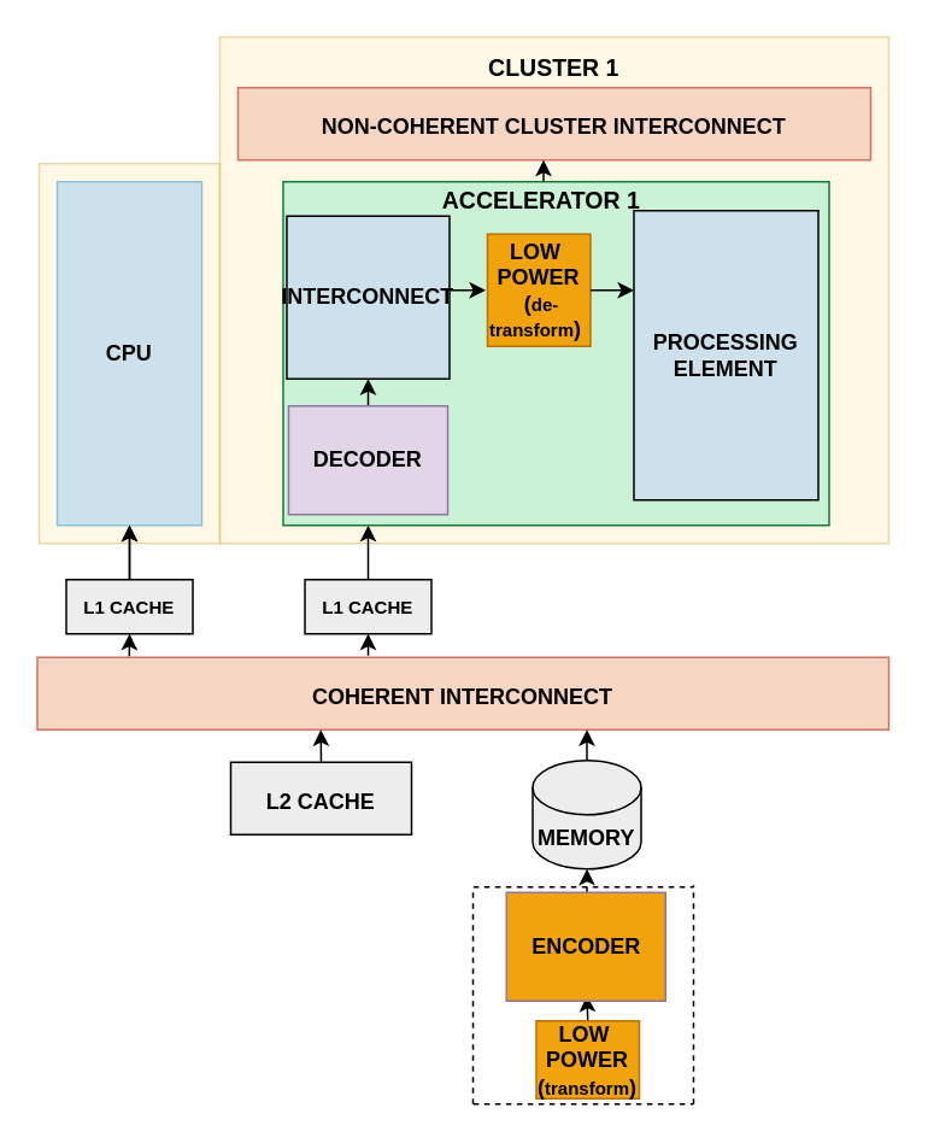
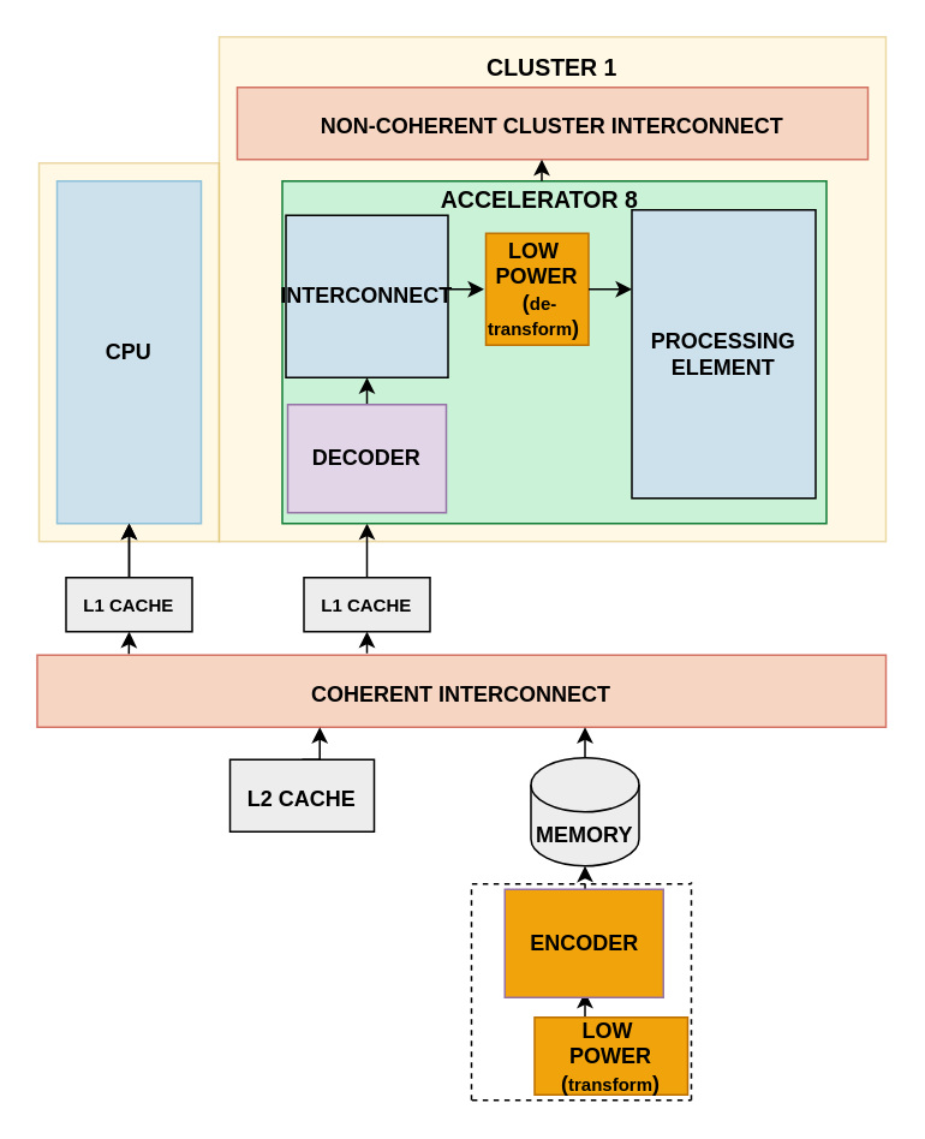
  <mxCell id="0" />
  <mxCell id="1" parent="0" />
  <mxCell id="2" value="" style="rounded=0;whiteSpace=wrap;html=1;fontSize=12;opacity=50;fillColor=#fff2cc;strokeColor=#d6b656;" vertex="1" parent="1"><mxGeometry x="21" y="90" width="100" height="210" as="geometry" /></mxCell>
  <mxCell id="3" value="" style="rounded=0;whiteSpace=wrap;html=1;fontSize=12;opacity=50;fillColor=#fff2cc;strokeColor=#d6b656;" vertex="1" parent="1"><mxGeometry x="121" y="20" width="370" height="280" as="geometry" /></mxCell>
  <mxCell id="4" value="&lt;font&gt;&lt;b style=&quot;&quot;&gt;CPU&lt;/b&gt;&lt;/font&gt;" style="whiteSpace=wrap;html=1;fillColor=#CDE1EC;strokeColor=#8EC1DA;" vertex="1" parent="1"><mxGeometry x="31" y="100" width="80" height="190" as="geometry" /></mxCell>
  <mxCell id="5" value="" style="edgeStyle=orthogonalEdgeStyle;rounded=0;orthogonalLoop=1;jettySize=auto;html=1;" edge="1" parent="1" source="7" target="4"><mxGeometry relative="1" as="geometry" /></mxCell>
  <mxCell id="6" value="" style="edgeStyle=orthogonalEdgeStyle;rounded=0;orthogonalLoop=1;jettySize=auto;html=1;" edge="1" parent="1" source="7" target="4"><mxGeometry relative="1" as="geometry" /></mxCell>
  <mxCell id="7" value="&lt;p style=&quot;line-height: 460%; font-size: 10px;&quot;&gt;&lt;span style=&quot;font-size: 10px;&quot;&gt;&lt;b&gt;L1 CACHE&lt;/b&gt;&lt;/span&gt;&lt;/p&gt;" style="rounded=0;whiteSpace=wrap;html=1;fillColor=light-dark(#ededed, #1f2f1e);strokeColor=light-dark(#030303, #446e2c);fontSize=10;" vertex="1" parent="1"><mxGeometry x="36" y="320" width="70" height="30" as="geometry" /></mxCell>
  <mxCell id="8" value="&lt;b style=&quot;&quot;&gt;&lt;font style=&quot;font-size: 12px;&quot;&gt;NON-COHERENT CLUSTER INTERCONNECT&lt;/font&gt;&lt;/b&gt;" style="rounded=0;whiteSpace=wrap;html=1;fillColor=#f6d6c2;strokeColor=#d47264;fontSize=15;" vertex="1" parent="1"><mxGeometry x="131" y="48" width="350" height="40" as="geometry" /></mxCell>
  <mxCell id="9" value="&lt;b&gt;&lt;font style=&quot;font-size: 13px;&quot;&gt;CLUSTER 1&lt;/font&gt;&lt;/b&gt;" style="text;html=1;strokeColor=none;fillColor=none;align=center;verticalAlign=middle;whiteSpace=wrap;rounded=0;fontSize=15;opacity=50;" vertex="1" parent="1"><mxGeometry x="261.25" y="21" width="89.5" height="30" as="geometry" /></mxCell>
- <mxCell id="10" value="&lt;font style=&quot;font-size: 12px;&quot;&gt;&lt;b style=&quot;&quot;&gt;L2 CACHE&lt;/b&gt;&lt;/font&gt;" style="rounded=0;whiteSpace=wrap;html=1;fontSize=15;fillColor=#EDEDED;" vertex="1" parent="1"><mxGeometry x="127" y="421" width="100" height="40" as="geometry" /></mxCell>
+ <mxCell id="10" value="&lt;font style=&quot;font-size: 12px;&quot;&gt;&lt;b style=&quot;&quot;&gt;L2 CACHE&lt;/b&gt;&lt;/font&gt;" style="rounded=0;whiteSpace=wrap;html=1;fontSize=15;fillColor=#EDEDED;" vertex="1" parent="1"><mxGeometry x="127" y="421" width="80" height="40" as="geometry" /></mxCell>
  <mxCell id="11" value="&lt;font style=&quot;font-size: 12px;&quot;&gt;&lt;b style=&quot;&quot;&gt;COHERENT INTERCONNECT&lt;/b&gt;&lt;/font&gt;" style="rounded=0;whiteSpace=wrap;html=1;fillColor=#F6D6C2;strokeColor=#D47264;fontSize=15;" vertex="1" parent="1"><mxGeometry x="20" y="363" width="471" height="40" as="geometry" /></mxCell>
  <mxCell id="12" value="&lt;b&gt;&lt;font&gt;MEMORY&lt;/font&gt;&lt;/b&gt;" style="shape=cylinder3;whiteSpace=wrap;html=1;boundedLbl=1;backgroundOutline=1;size=15;fillColor=light-dark(#ededed, #ededed);" vertex="1" parent="1"><mxGeometry x="294" y="420" width="60" height="60" as="geometry" /></mxCell>
  <mxCell id="13" style="edgeStyle=orthogonalEdgeStyle;rounded=0;orthogonalLoop=1;jettySize=auto;html=1;" edge="1" parent="1"><mxGeometry relative="1" as="geometry"><mxPoint x="324" y="403" as="targetPoint" /><mxPoint x="324" y="420" as="sourcePoint" /></mxGeometry></mxCell>
  <mxCell id="14" value="" style="edgeStyle=orthogonalEdgeStyle;rounded=0;orthogonalLoop=1;jettySize=auto;html=1;" edge="1" parent="1" source="15"><mxGeometry relative="1" as="geometry"><mxPoint x="203" y="290" as="targetPoint" /></mxGeometry></mxCell>
  <mxCell id="15" value="&lt;p style=&quot;line-height: 460%; font-size: 10px;&quot;&gt;&lt;span style=&quot;font-size: 10px;&quot;&gt;&lt;b&gt;L1 CACHE&lt;/b&gt;&lt;/span&gt;&lt;/p&gt;" style="rounded=0;whiteSpace=wrap;html=1;fillColor=light-dark(#ededed, #1f2f1e);strokeColor=light-dark(#030303, #446e2c);fontSize=10;" vertex="1" parent="1"><mxGeometry x="168" y="320" width="70" height="30" as="geometry" /></mxCell>
  <mxCell id="16" style="edgeStyle=orthogonalEdgeStyle;rounded=0;orthogonalLoop=1;jettySize=auto;html=1;exitX=0.108;exitY=-0.015;exitDx=0;exitDy=0;exitPerimeter=0;" edge="1" parent="1"><mxGeometry relative="1" as="geometry"><mxPoint x="71" y="350" as="targetPoint" /><mxPoint x="70.868" y="362.4" as="sourcePoint" /></mxGeometry></mxCell>
  <mxCell id="17" style="edgeStyle=orthogonalEdgeStyle;rounded=0;orthogonalLoop=1;jettySize=auto;html=1;exitX=0.108;exitY=-0.015;exitDx=0;exitDy=0;exitPerimeter=0;" edge="1" parent="1"><mxGeometry relative="1" as="geometry"><mxPoint x="203" y="350" as="targetPoint" /><mxPoint x="203" y="362" as="sourcePoint" /><Array as="points"><mxPoint x="203" y="360" /><mxPoint x="203" y="360" /></Array></mxGeometry></mxCell>
  <mxCell id="18" style="edgeStyle=orthogonalEdgeStyle;rounded=0;orthogonalLoop=1;jettySize=auto;html=1;exitX=0.5;exitY=0;exitDx=0;exitDy=0;" edge="1" parent="1" source="10"><mxGeometry relative="1" as="geometry"><mxPoint x="176.8" y="403" as="targetPoint" /><mxPoint x="177" y="450" as="sourcePoint" /></mxGeometry></mxCell>
  <mxCell id="19" style="edgeStyle=orthogonalEdgeStyle;rounded=0;orthogonalLoop=1;jettySize=auto;html=1;exitX=0.5;exitY=0;exitDx=0;exitDy=0;" edge="1" parent="1" source="20"><mxGeometry relative="1" as="geometry"><mxPoint x="324" y="550" as="targetPoint" /></mxGeometry></mxCell>
- <mxCell id="20" value="&lt;b&gt;&amp;nbsp; LOW&amp;nbsp; &amp;nbsp; &amp;nbsp;POWER&amp;nbsp; &amp;nbsp;(&lt;span style=&quot;font-size: 10px;&quot;&gt;transform&lt;/span&gt;)&amp;nbsp;&lt;/b&gt;" style="rounded=0;whiteSpace=wrap;html=1;fillColor=#f0a30a;align=center;fontColor=#000000;strokeColor=#BD7000;" vertex="1" parent="1"><mxGeometry x="296" y="564" width="57" height="43" as="geometry" /></mxCell>
+ <mxCell id="20" value="&lt;b&gt;&amp;nbsp; LOW&amp;nbsp; &amp;nbsp; &amp;nbsp;POWER&amp;nbsp; &amp;nbsp;(&lt;span style=&quot;font-size: 10px;&quot;&gt;transform&lt;/span&gt;)&amp;nbsp;&lt;/b&gt;" style="rounded=0;whiteSpace=wrap;html=1;fillColor=#f0a30a;align=center;fontColor=#000000;strokeColor=#BD7000;" vertex="1" parent="1"><mxGeometry x="296" y="564" width="85" height="43" as="geometry" /></mxCell>
  <mxCell id="21" style="edgeStyle=orthogonalEdgeStyle;rounded=0;orthogonalLoop=1;jettySize=auto;html=1;exitX=0.506;exitY=0;exitDx=0;exitDy=0;entryX=0.5;entryY=1;entryDx=0;entryDy=0;entryPerimeter=0;exitPerimeter=0;dashed=1;" edge="1" parent="1" source="22" target="12"><mxGeometry relative="1" as="geometry"><mxPoint x="324" y="490" as="sourcePoint" /></mxGeometry></mxCell>
  <mxCell id="22" value="&lt;b&gt;ENCODER&lt;/b&gt;" style="whiteSpace=wrap;html=1;fillColor=#f0a30a;strokeColor=#9673a6;" vertex="1" parent="1"><mxGeometry x="279.5" y="493" width="88" height="60" as="geometry" /></mxCell>
  <mxCell id="23" value="" style="endArrow=none;dashed=1;html=1;rounded=0;" edge="1" parent="1"><mxGeometry width="50" height="50" relative="1" as="geometry"><mxPoint x="261.25" y="490" as="sourcePoint" /><mxPoint x="383" y="490" as="targetPoint" /></mxGeometry></mxCell>
  <mxCell id="24" value="" style="endArrow=none;dashed=1;html=1;rounded=0;" edge="1" parent="1"><mxGeometry width="50" height="50" relative="1" as="geometry"><mxPoint x="261" y="610" as="sourcePoint" /><mxPoint x="261" y="490" as="targetPoint" /></mxGeometry></mxCell>
  <mxCell id="25" value="" style="endArrow=none;dashed=1;html=1;rounded=0;" edge="1" parent="1"><mxGeometry width="50" height="50" relative="1" as="geometry"><mxPoint x="261.25" y="610" as="sourcePoint" /><mxPoint x="383" y="610" as="targetPoint" /></mxGeometry></mxCell>
  <mxCell id="26" value="" style="endArrow=none;dashed=1;html=1;rounded=0;" edge="1" parent="1"><mxGeometry width="50" height="50" relative="1" as="geometry"><mxPoint x="383" y="610" as="sourcePoint" /><mxPoint x="383" y="489" as="targetPoint" /></mxGeometry></mxCell>
  <mxCell id="27" value="" style="whiteSpace=wrap;html=1;strokeColor=light-dark(#127d37, #ededed);fillColor=light-dark(#caf2d6, #ededed);" vertex="1" parent="1"><mxGeometry x="156" y="100" width="302" height="190" as="geometry" /></mxCell>
  <mxCell id="28" style="edgeStyle=orthogonalEdgeStyle;rounded=0;orthogonalLoop=1;jettySize=auto;html=1;" edge="1" parent="1"><mxGeometry relative="1" as="geometry"><mxPoint x="248" y="160" as="sourcePoint" /><mxPoint x="268" y="160" as="targetPoint" /><Array as="points"><mxPoint x="248" y="160" /><mxPoint x="274" y="160" /></Array></mxGeometry></mxCell>
  <mxCell id="29" value="&lt;b&gt;INTERCONNECT&lt;/b&gt;" style="whiteSpace=wrap;html=1;aspect=fixed;fillColor=light-dark(#cde1ec, #ededed);" vertex="1" parent="1"><mxGeometry x="158" y="119" width="90" height="90" as="geometry" /></mxCell>
  <mxCell id="30" style="edgeStyle=orthogonalEdgeStyle;rounded=0;orthogonalLoop=1;jettySize=auto;html=1;exitX=0.5;exitY=0;exitDx=0;exitDy=0;entryX=0.5;entryY=1;entryDx=0;entryDy=0;" edge="1" parent="1" source="31" target="29"><mxGeometry relative="1" as="geometry" /></mxCell>
  <mxCell id="31" value="&lt;b&gt;DECODER&lt;/b&gt;" style="whiteSpace=wrap;html=1;fillColor=#e1d5e7;strokeColor=#9673a6;" vertex="1" parent="1"><mxGeometry x="159" y="224" width="88" height="60" as="geometry" /></mxCell>
  <mxCell id="32" value="&lt;b&gt;&amp;nbsp; LOW&amp;nbsp; &amp;nbsp; &amp;nbsp;POWER&amp;nbsp; &amp;nbsp;(&lt;span style=&quot;font-size: 10px;&quot;&gt;de-transform&lt;/span&gt;)&amp;nbsp;&lt;/b&gt;" style="rounded=0;whiteSpace=wrap;html=1;fillColor=#f0a30a;align=center;fontColor=#000000;strokeColor=#BD7000;" vertex="1" parent="1"><mxGeometry x="269" y="129" width="57" height="62" as="geometry" /></mxCell>
  <mxCell id="33" value="&lt;b&gt;PROCESSING ELEMENT&lt;/b&gt;" style="whiteSpace=wrap;html=1;fillColor=light-dark(#cde1ec, #ededed);" vertex="1" parent="1"><mxGeometry x="350" y="116" width="102" height="160" as="geometry" /></mxCell>
- <mxCell id="34" value="&lt;b&gt;&lt;font style=&quot;font-size: 13px;&quot;&gt;ACCELERATOR 1&lt;/font&gt;&lt;/b&gt;" style="text;html=1;strokeColor=none;fillColor=none;align=center;verticalAlign=middle;whiteSpace=wrap;rounded=0;fontSize=15;" vertex="1" parent="1"><mxGeometry x="234" y="94" width="130" height="30" as="geometry" /></mxCell>
+ <mxCell id="34" value="&lt;b&gt;&lt;font style=&quot;font-size: 13px;&quot;&gt;ACCELERATOR 8&lt;/font&gt;&lt;/b&gt;" style="text;html=1;strokeColor=none;fillColor=none;align=center;verticalAlign=middle;whiteSpace=wrap;rounded=0;fontSize=15;" vertex="1" parent="1"><mxGeometry x="234" y="94" width="130" height="30" as="geometry" /></mxCell>
  <mxCell id="35" style="edgeStyle=orthogonalEdgeStyle;rounded=0;orthogonalLoop=1;jettySize=auto;html=1;exitX=0.108;exitY=-0.015;exitDx=0;exitDy=0;exitPerimeter=0;" edge="1" parent="1"><mxGeometry relative="1" as="geometry"><mxPoint x="300.01" y="88" as="targetPoint" /><mxPoint x="300.01" y="100" as="sourcePoint" /><Array as="points"><mxPoint x="300.01" y="98" /><mxPoint x="300.01" y="98" /></Array></mxGeometry></mxCell>
  <mxCell id="36" style="edgeStyle=orthogonalEdgeStyle;rounded=0;orthogonalLoop=1;jettySize=auto;html=1;exitX=1;exitY=0.5;exitDx=0;exitDy=0;" edge="1" parent="1" source="32"><mxGeometry relative="1" as="geometry"><mxPoint x="350" y="160" as="targetPoint" /><Array as="points"><mxPoint x="340" y="160" /><mxPoint x="340" y="160" /></Array></mxGeometry></mxCell>
